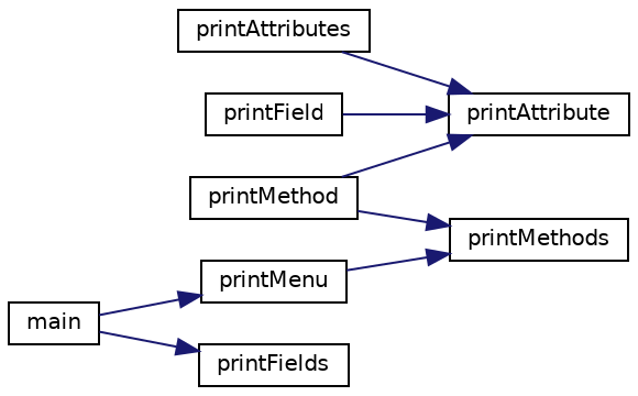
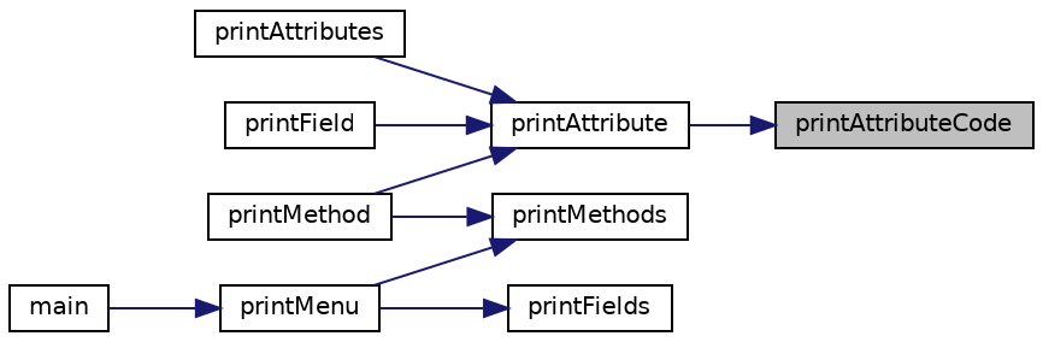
  digraph {
    rankdir=RL
    node [color=black fillcolor=white fontname=Helvetica fontsize=10 shape=record style=filled]
    edge [color=midnightblue dir=back fontname=Helvetica fontsize=10 labelfontname=Helvetica labelfontsize=10 style=solid]
+   n1 [fillcolor=grey75 fontcolor=black height=0.2 label=printAttributeCode width=0.4]
    n2 [height=0.2 label=printAttribute width=0.4]
    n3 [height=0.2 label=printAttributes width=0.4]
    n4 [height=0.2 label=printField width=0.4]
    n5 [height=0.2 label=printMethod width=0.4]
    n6 [height=0.2 label=printMenu width=0.4]
    n7 [height=0.2 label=main width=0.4]
    n8 [height=0.2 label=printFields width=0.4]
    n9 [height=0.2 label=printMethods width=0.4]
+   n1 -> n2
    n2 -> n3
    n2 -> n4
    n2 -> n5
    n6 -> n7
-   n8 -> n7
+   n8 -> n6
    n9 -> n5
    n9 -> n6
  }
